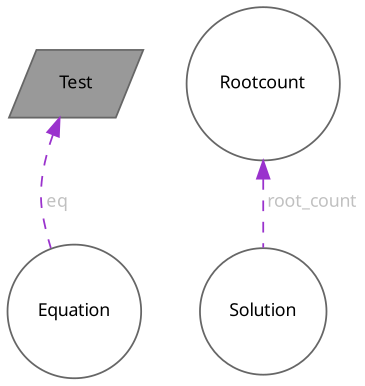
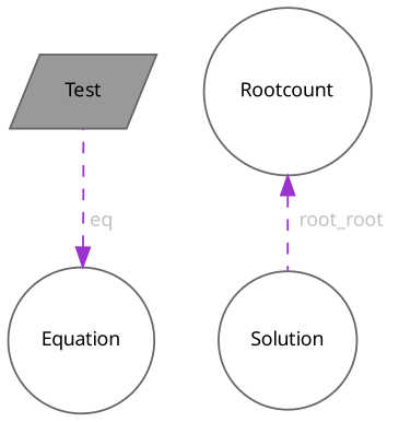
  digraph {
    fontname="Noto Sans"
    node [color=gray40 fillcolor=white fontname="Noto Sans" fontsize=10 shape=circle style=filled]
    edge [color=darkorchid3 dir=back fontcolor=grey fontname="Noto Sans" fontsize=10 labelfontname=Helvetica labelfontsize=10 style=dashed]
    n1 [fillcolor=grey60 fontcolor=black height=0.2 label=Test shape=parallelogram width=0.4]
    n2 [height=0.2 label=Equation width=0.4]
    n3 [height=0.2 label=Solution width=0.4]
    n4 [height=0.2 label=Rootcount width=0.4]
-   n1 -> n2 [label=" eq"]
-   n4 -> n3 [label=" root_count"]
+   n2 -> n1 [label=" eq"]
+   n4 -> n3 [label=" root_root"]
  }
